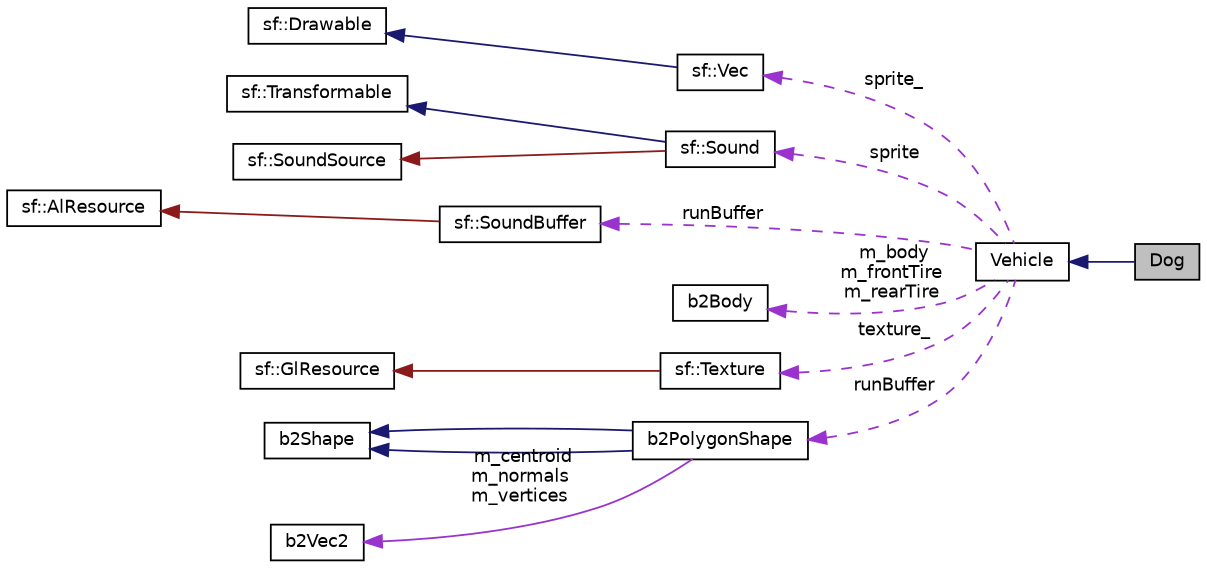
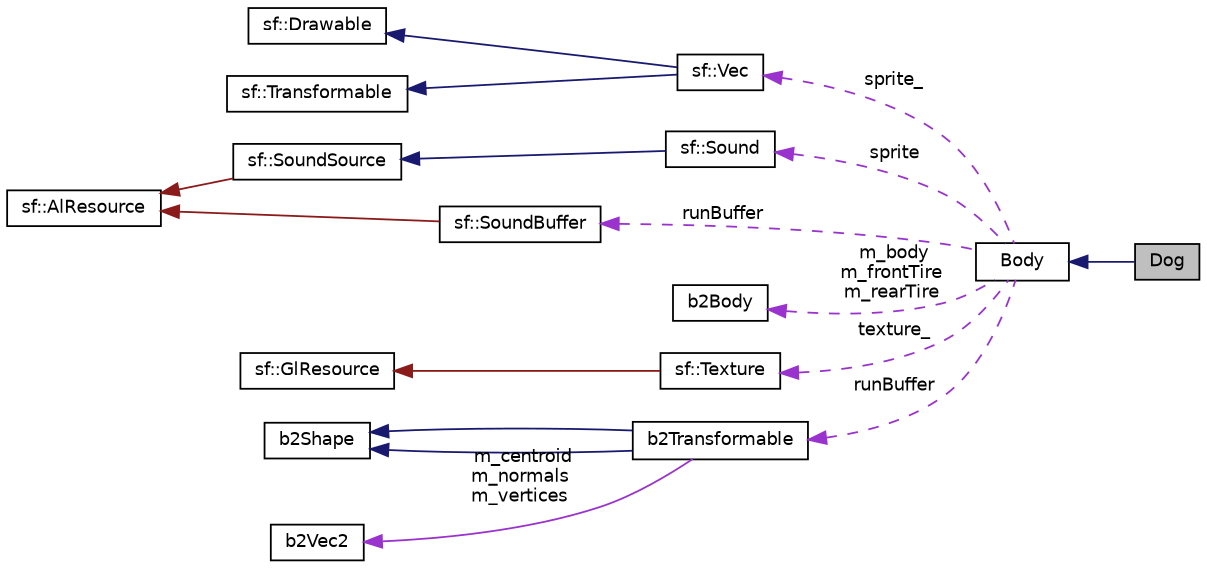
  digraph {
    rankdir=LR
    node [color=black fillcolor=white fontname=Helvetica fontsize=10 shape=record style=filled]
    edge [color=darkorchid3 dir=back fontname=Helvetica fontsize=10 labelfontname=Helvetica labelfontsize=10 style=solid]
    n1 [fillcolor=grey75 fontcolor=black height=0.2 label=Dog width=0.4]
-   n2 [height=0.2 label=Vehicle width=0.4]
+   n2 [height=0.2 label=Body width=0.4]
    n3 [height=0.2 label="sf::Drawable" width=0.4]
    n4 [height=0.2 label="sf::Vec" width=0.4]
    n5 [height=0.2 label="sf::Sound" width=0.4]
    n6 [height=0.2 label="sf::SoundSource" width=0.4]
    n7 [height=0.2 label="sf::AlResource" width=0.4]
    n8 [height=0.2 label="sf::SoundBuffer" width=0.4]
    n9 [height=0.2 label=b2Body width=0.4]
    n10 [height=0.2 label="sf::Texture" width=0.4]
    n11 [height=0.2 label="sf::GlResource" width=0.4]
-   n12 [height=0.2 label=b2PolygonShape width=0.4]
+   n12 [height=0.2 label=b2Transformable width=0.4]
    n13 [height=0.2 label=b2Shape width=0.4]
    n14 [height=0.2 label=b2Vec2 width=0.4]
    n15 [height=0.2 label="sf::Transformable" width=0.4]
    n2 -> n1 [color=midnightblue]
    n3 -> n4 [color=midnightblue]
    n4 -> n2 [label=" sprite_" style=dashed]
    n5 -> n2 [label=" sprite" style=dashed]
-   n6 -> n5 [color=firebrick4]
+   n6 -> n5 [color=midnightblue]
+   n7 -> n6 [color=firebrick4]
    n7 -> n8 [color=firebrick4]
    n8 -> n2 [label=" runBuffer" style=dashed]
    n9 -> n2 [label=" m_body\nm_frontTire\nm_rearTire" style=dashed]
    n10 -> n2 [label=" texture_" style=dashed]
    n11 -> n10 [color=firebrick4]
    n12 -> n2 [label=" runBuffer" style=dashed]
    n13 -> n12 [color=midnightblue]
    n13 -> n12 [color=midnightblue]
    n14 -> n12 [label=" m_centroid\nm_normals\nm_vertices"]
-   n15 -> n5 [color=midnightblue]
+   n15 -> n4 [color=midnightblue]
  }
